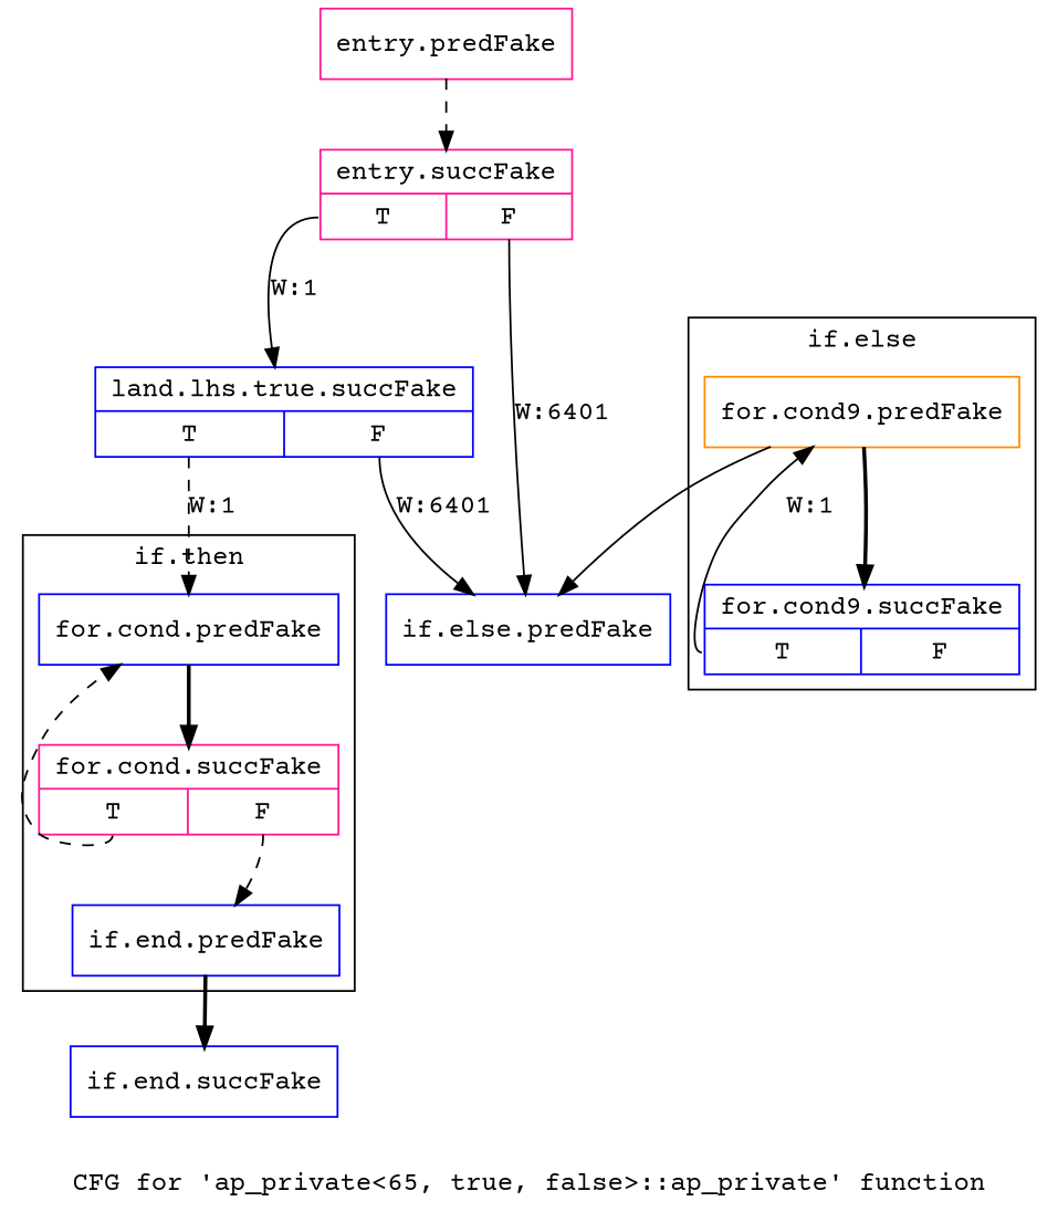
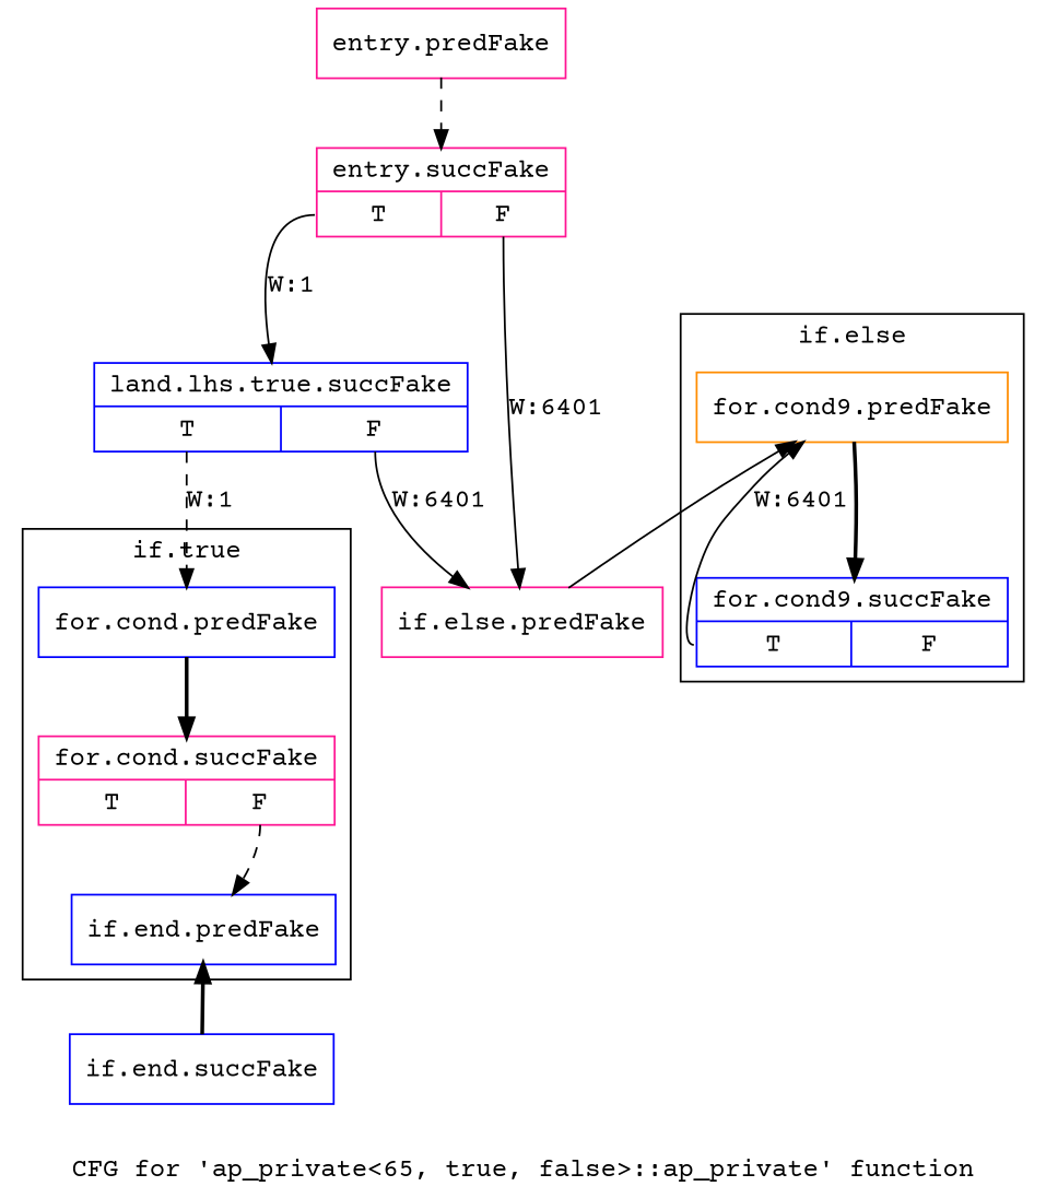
  digraph {
    fontname="Courier Prime"
    label="CFG for 'ap_private\<65, true, false\>::ap_private' function"
    node [color=blue filename="/tools/Xilinx/Vitis_HLS/2022.1/include/etc/ap_private.h" fontname="Courier Prime" linenumber=3570 shape=record]
    edge [execusionnum=0 filename="/tools/Xilinx/Vitis_HLS/2022.1/include/etc/ap_private.h" fontname="Courier Prime" style=solid]
    n1 [label="{for.cond.predFake}"]
    n2 [color=deeppink label="{for.cond.succFake|{<s0>T|<s1>F}}"]
    n3 [label="{if.end.predFake}"]
    n4 [color=darkorange label="{for.cond9.predFake}"]
    n5 [label="{for.cond9.succFake|{<s0>T|<s1>F}}"]
    n6 [label="{if.end.succFake}"]
    n7 [color=deeppink label="{entry.predFake}" filename="" linenumber=""]
    n8 [color=deeppink label="{entry.succFake|{<s0>T|<s1>F}}"]
    n9 [label="{land.lhs.true.succFake|{<s0>T|<s1>F}}"]
-   n10 [label="{if.else.predFake}"]
+   n10 [color=deeppink label="{if.else.predFake}"]
    subgraph cluster_1 {
      invocationtime=1
-     label="if.then"
+     label="if.true"
      tripcount=0
      n1
      n2
      n3
    }
    subgraph cluster_2 {
      invocationtime=-1
      label="if.else"
      tripcount=6400
      n4
      n5
    }
    n1 -> n2 [style=bold]
-   n2 -> n1 [style=dashed tailport=s0]
    n2 -> n3 [style=dashed tailport=s1]
-   n3 -> n6 [style=bold]
+   n6 -> n3 [style=bold]
    n4 -> n5 [execusionnum=12800 style=bold]
-   n5 -> n4 [execusionnum=6400 label="W:1" tailport=s0]
+   n5 -> n4 [execusionnum=6400 label="W:6401" tailport=s0]
    n7 -> n8 [execusionnum=6400 style=dashed]
    n8 -> n9 [execusionnum=6400 label="W:1" tailport=s0]
    n8 -> n10 [label="W:6401" tailport=s1 execusionnum="" filename=""]
    n9 -> n1 [label="W:1" style=dashed tailport=s0]
    n9 -> n10 [label="W:6401" tailport=s1 execusionnum="" filename=""]
-   n4 -> n10 [execusionnum=6400]
+   n10 -> n4 [execusionnum=6400]
  }
